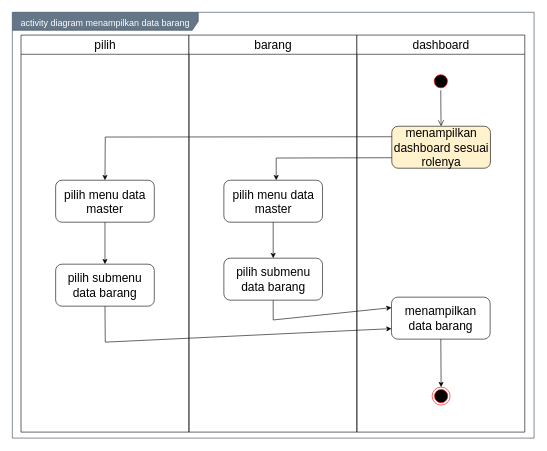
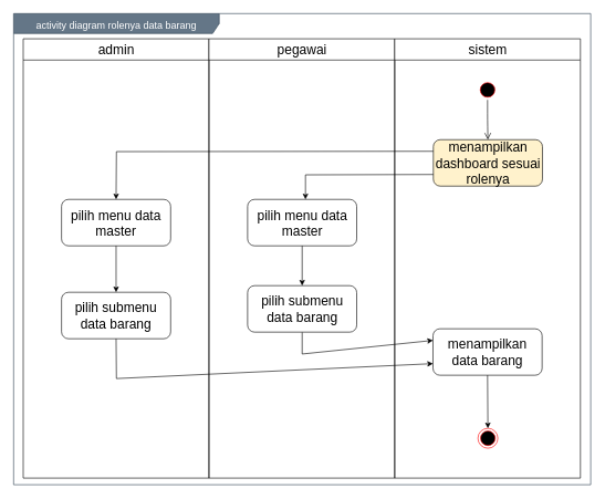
  <mxCell id="0" />
  <mxCell id="1" parent="0" />
- <mxCell id="2" value="&lt;font style=&quot;font-size: 15px&quot;&gt;activity diagram menampilkan data barang&lt;/font&gt;" style="shape=umlFrame;whiteSpace=wrap;html=1;fontSize=20;align=center;width=310;height=30;fillColor=#647687;strokeColor=#314354;fontColor=#ffffff;" vertex="1" parent="1"><mxGeometry x="20" y="20" width="870" height="710" as="geometry" /></mxCell>
- <mxCell id="3" value="pilih" style="swimlane;whiteSpace=wrap;fontSize=20;fontStyle=0;startSize=32;" vertex="1" parent="1"><mxGeometry x="34.5" y="58" width="280" height="662" as="geometry" /></mxCell>
+ <mxCell id="2" value="&lt;font style=&quot;font-size: 15px&quot;&gt;activity diagram rolenya data barang&lt;/font&gt;" style="shape=umlFrame;whiteSpace=wrap;html=1;fontSize=20;align=center;width=310;height=30;fillColor=#647687;strokeColor=#314354;fontColor=#ffffff;" vertex="1" parent="1"><mxGeometry x="20" y="20" width="870" height="710" as="geometry" /></mxCell>
+ <mxCell id="3" value="admin" style="swimlane;whiteSpace=wrap;fontSize=20;fontStyle=0;startSize=32;" vertex="1" parent="1"><mxGeometry x="34.5" y="58" width="280" height="662" as="geometry" /></mxCell>
  <mxCell id="4" value="pilih menu data master" style="rounded=1;whiteSpace=wrap;html=1;fontSize=20;align=center;" vertex="1" parent="3"><mxGeometry x="57.75" y="242" width="164.5" height="70" as="geometry" /></mxCell>
  <mxCell id="5" value="pilih submenu data barang" style="rounded=1;whiteSpace=wrap;html=1;fontSize=20;align=center;" vertex="1" parent="3"><mxGeometry x="57.75" y="382" width="164.5" height="70" as="geometry" /></mxCell>
  <mxCell id="6" value="" style="endArrow=classic;html=1;exitX=0.5;exitY=1;exitDx=0;exitDy=0;entryX=0.5;entryY=0;entryDx=0;entryDy=0;" edge="1" parent="3" source="4" target="5"><mxGeometry width="50" height="50" relative="1" as="geometry"><mxPoint x="430.5" y="322" as="sourcePoint" /><mxPoint x="140.5" y="382" as="targetPoint" /></mxGeometry></mxCell>
- <mxCell id="7" value="barang" style="swimlane;whiteSpace=wrap;fontSize=20;fontStyle=0;startSize=32;" vertex="1" parent="1"><mxGeometry x="314.5" y="58" width="280" height="662" as="geometry" /></mxCell>
- <mxCell id="8" value="dashboard" style="swimlane;whiteSpace=wrap;fontSize=20;fontStyle=0;startSize=32;" vertex="1" parent="1"><mxGeometry x="594.5" y="58" width="280" height="662" as="geometry" /></mxCell>
+ <mxCell id="7" value="pegawai" style="swimlane;whiteSpace=wrap;fontSize=20;fontStyle=0;startSize=32;" vertex="1" parent="1"><mxGeometry x="314.5" y="58" width="280" height="662" as="geometry" /></mxCell>
+ <mxCell id="8" value="sistem" style="swimlane;whiteSpace=wrap;fontSize=20;fontStyle=0;startSize=32;" vertex="1" parent="1"><mxGeometry x="594.5" y="58" width="280" height="662" as="geometry" /></mxCell>
  <mxCell id="9" value="" style="ellipse;html=1;shape=endState;fillColor=#000000;strokeColor=#ff0000;fontSize=20;align=center;" vertex="1" parent="8"><mxGeometry x="125.5" y="587" width="30" height="30" as="geometry" /></mxCell>
  <mxCell id="10" value="" style="ellipse;html=1;shape=startState;fillColor=#000000;strokeColor=#ff0000;fontSize=20;align=center;" vertex="1" parent="8"><mxGeometry x="125" y="62" width="30" height="30" as="geometry" /></mxCell>
  <mxCell id="11" value="" style="edgeStyle=orthogonalEdgeStyle;html=1;verticalAlign=bottom;endArrow=open;endSize=8;fontSize=20;entryX=0.5;entryY=0;entryDx=0;entryDy=0;" edge="1" parent="8" source="10" target="12"><mxGeometry relative="1" as="geometry"><mxPoint x="140" y="152" as="targetPoint" /></mxGeometry></mxCell>
  <mxCell id="12" value="menampilkan dashboard sesuai rolenya" style="rounded=1;whiteSpace=wrap;html=1;fontSize=20;align=center;fillColor=#fff2cc;" vertex="1" parent="8"><mxGeometry x="58.25" y="152" width="164.5" height="70" as="geometry" /></mxCell>
  <mxCell id="13" value="pilih menu data master" style="rounded=1;whiteSpace=wrap;html=1;fontSize=20;align=center;" vertex="1" parent="1"><mxGeometry x="372.75" y="300" width="164.5" height="70" as="geometry" /></mxCell>
  <mxCell id="14" value="menampilkan data barang" style="rounded=1;whiteSpace=wrap;html=1;fontSize=20;align=center;" vertex="1" parent="1"><mxGeometry x="652.25" y="495" width="164.5" height="70" as="geometry" /></mxCell>
  <mxCell id="15" value="" style="endArrow=classic;html=1;fontSize=20;strokeColor=#000000;entryX=0;entryY=0.75;entryDx=0;entryDy=0;rounded=0;exitX=0.5;exitY=1;exitDx=0;exitDy=0;" edge="1" parent="1" source="5" target="14"><mxGeometry width="50" height="50" relative="1" as="geometry"><mxPoint x="150" y="620" as="sourcePoint" /><mxPoint x="320" y="400" as="targetPoint" /><Array as="points"><mxPoint x="175" y="570" /></Array></mxGeometry></mxCell>
  <mxCell id="16" value="" style="endArrow=classic;html=1;fontSize=20;strokeColor=#000000;entryX=0;entryY=0.25;entryDx=0;entryDy=0;rounded=0;exitX=0.5;exitY=1;exitDx=0;exitDy=0;" edge="1" parent="1" source="18" target="14"><mxGeometry width="50" height="50" relative="1" as="geometry"><mxPoint x="455" y="440" as="sourcePoint" /><mxPoint x="662.25" y="462.5" as="targetPoint" /><Array as="points"><mxPoint x="455" y="533" /></Array></mxGeometry></mxCell>
  <mxCell id="17" value="" style="endArrow=classic;html=1;fontSize=20;strokeColor=#000000;entryX=0.5;entryY=0;entryDx=0;entryDy=0;exitX=0.5;exitY=1;exitDx=0;exitDy=0;" edge="1" parent="1" source="14" target="9"><mxGeometry width="50" height="50" relative="1" as="geometry"><mxPoint x="734.5" y="1105" as="sourcePoint" /><mxPoint x="754.5" y="961" as="targetPoint" /></mxGeometry></mxCell>
  <mxCell id="18" value="pilih submenu data barang" style="rounded=1;whiteSpace=wrap;html=1;fontSize=20;align=center;" vertex="1" parent="1"><mxGeometry x="372.75" y="430" width="164.5" height="70" as="geometry" /></mxCell>
  <mxCell id="19" value="" style="endArrow=classic;html=1;exitX=0;exitY=0.75;exitDx=0;exitDy=0;rounded=0;" edge="1" parent="1" source="12"><mxGeometry width="50" height="50" relative="1" as="geometry"><mxPoint x="460" y="500" as="sourcePoint" /><mxPoint x="460" y="300" as="targetPoint" /><Array as="points"><mxPoint x="460" y="263" /></Array></mxGeometry></mxCell>
  <mxCell id="20" value="" style="endArrow=classic;html=1;exitX=0;exitY=0.25;exitDx=0;exitDy=0;rounded=0;entryX=0.5;entryY=0;entryDx=0;entryDy=0;" edge="1" parent="1" source="12" target="4"><mxGeometry width="50" height="50" relative="1" as="geometry"><mxPoint x="662.75" y="272.5" as="sourcePoint" /><mxPoint x="470" y="310" as="targetPoint" /><Array as="points"><mxPoint x="175" y="228" /></Array></mxGeometry></mxCell>
  <mxCell id="21" value="" style="endArrow=classic;html=1;exitX=0.5;exitY=1;exitDx=0;exitDy=0;entryX=0.5;entryY=0;entryDx=0;entryDy=0;" edge="1" parent="1" source="13" target="18"><mxGeometry width="50" height="50" relative="1" as="geometry"><mxPoint x="340" y="480" as="sourcePoint" /><mxPoint x="390" y="430" as="targetPoint" /></mxGeometry></mxCell>
